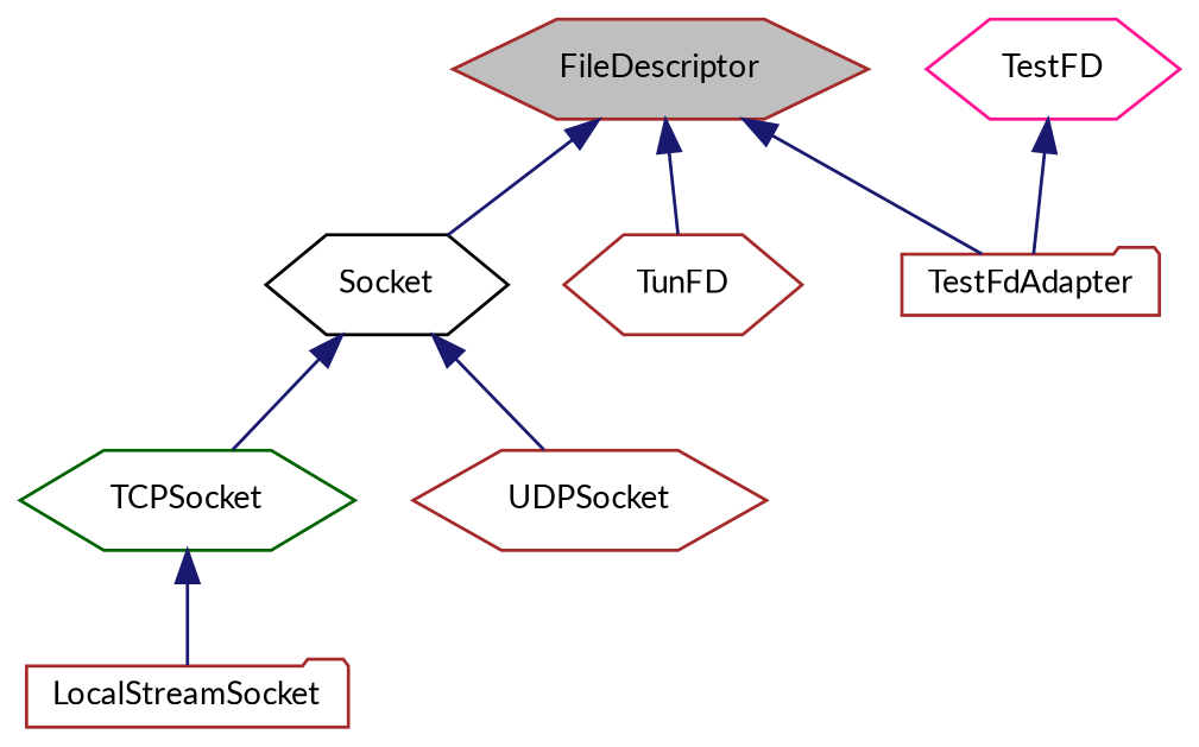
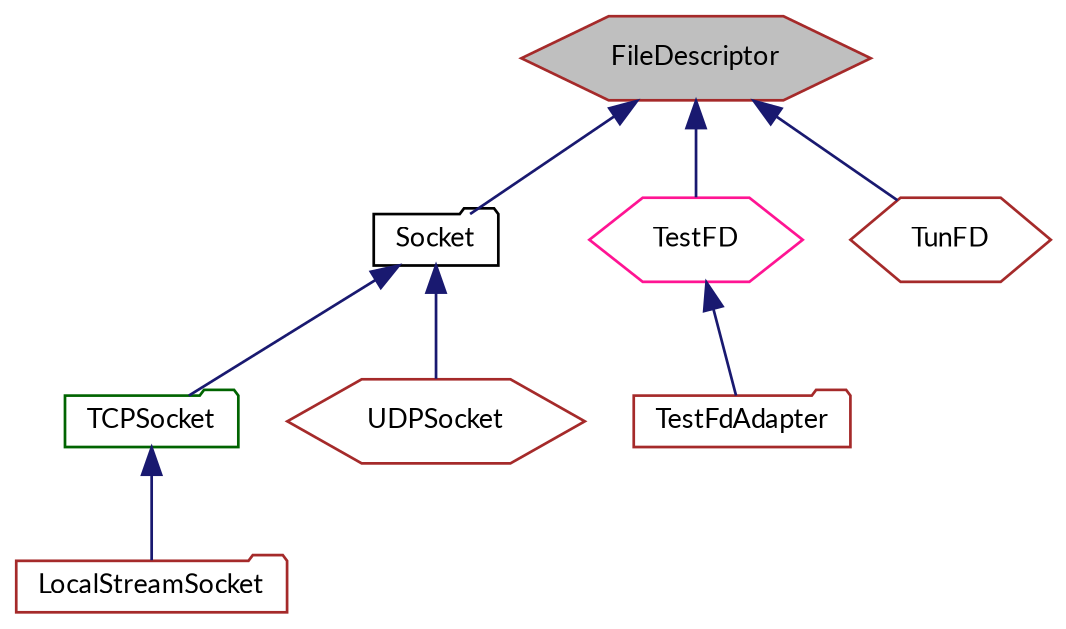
  digraph {
    fontname=Lato
    node [color=brown fillcolor=white fontname=Lato fontsize=10 shape=hexagon style=filled]
    edge [color=midnightblue dir=back fontname=Lato fontsize=10 labelfontname=Helvetica labelfontsize=10 style=solid]
    n1 [fillcolor=grey75 fontcolor=black height=0.2 label=FileDescriptor width=0.4]
-   n2 [color=black height=0.2 label=Socket width=0.4]
+   n2 [color=black height=0.2 label=Socket shape=folder width=0.4]
    n3 [color=deeppink height=0.2 label=TestFD width=0.4]
    n4 [height=0.2 label=TunFD width=0.4]
-   n5 [color=darkgreen height=0.2 label=TCPSocket width=0.4]
+   n5 [color=darkgreen height=0.2 label=TCPSocket shape=folder width=0.4]
    n6 [height=0.2 label=UDPSocket width=0.4]
    n7 [height=0.2 label=TestFdAdapter shape=folder width=0.4]
    n8 [height=0.2 label=LocalStreamSocket shape=folder width=0.4]
    n1 -> n2
-   n1 -> n7
+   n1 -> n3
    n1 -> n4
    n2 -> n5
    n2 -> n6
    n3 -> n7
    n5 -> n8
  }
